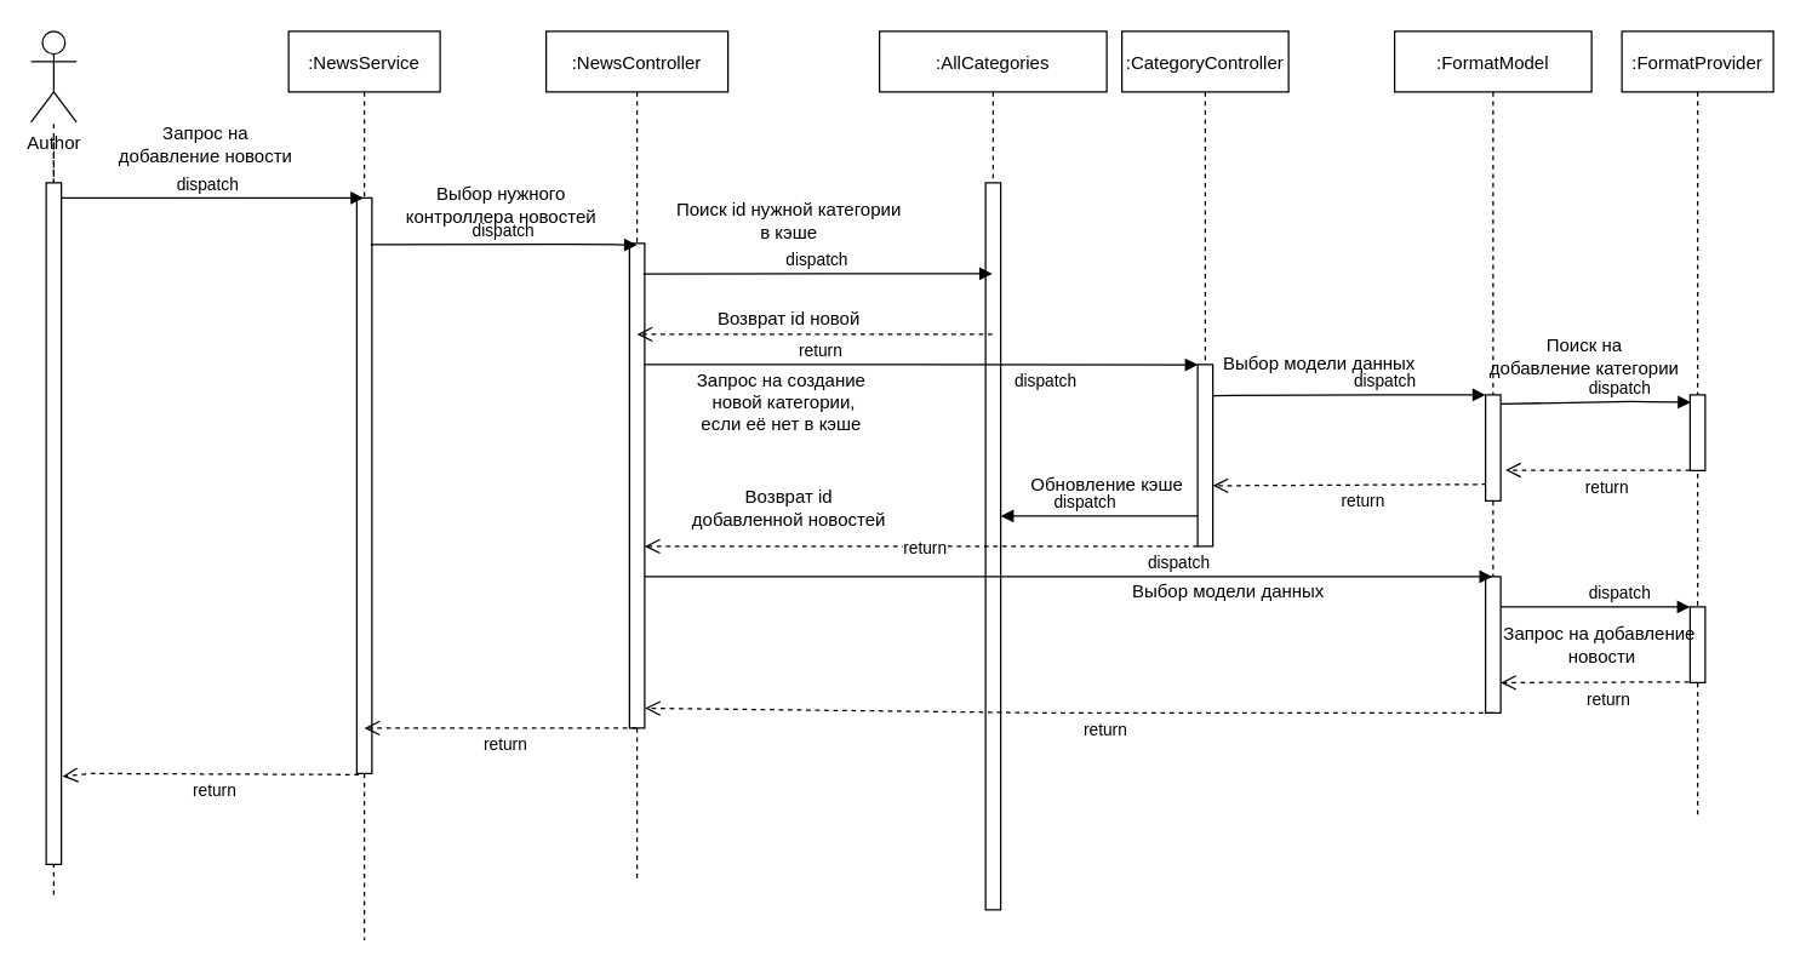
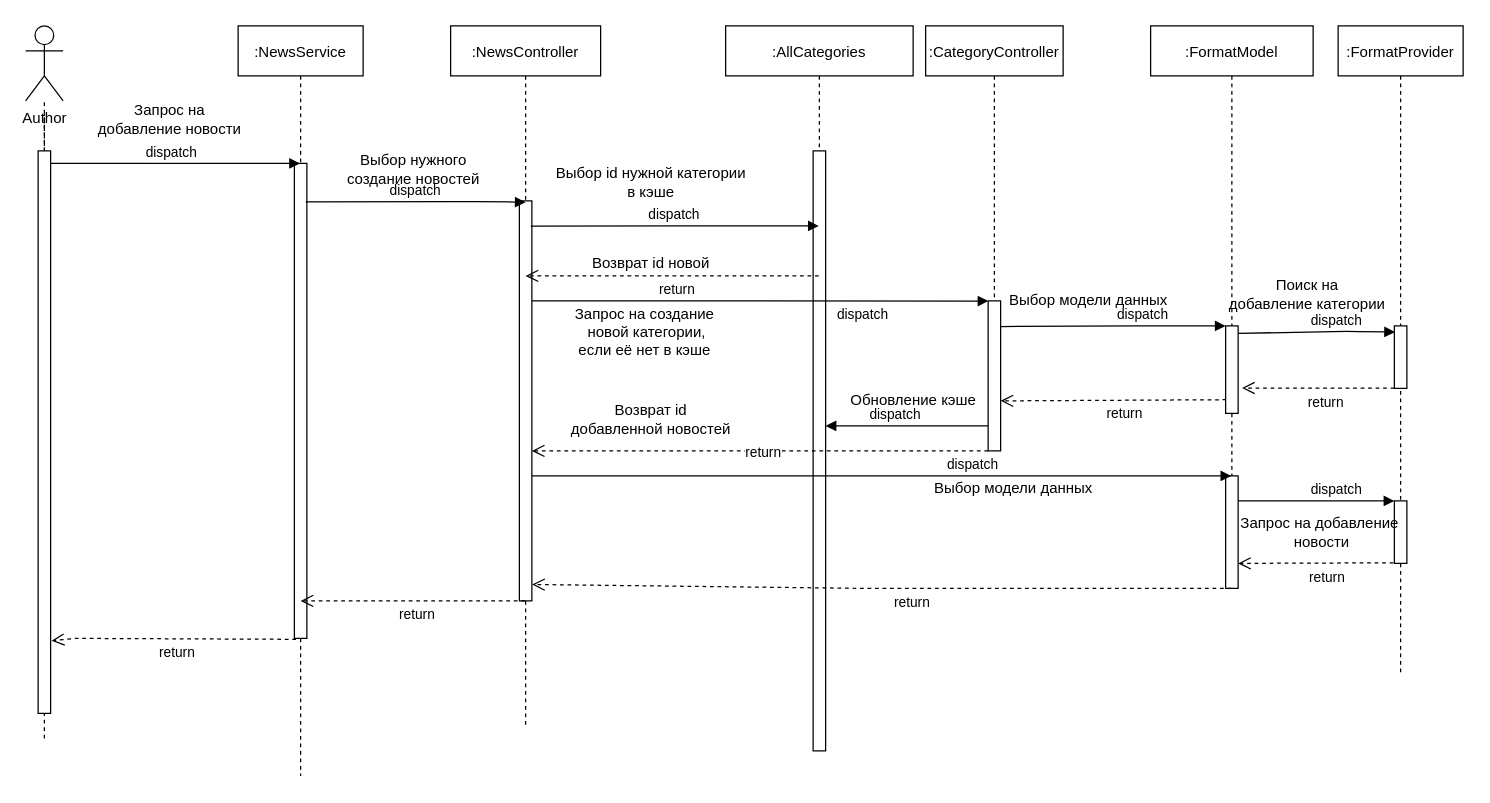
  <mxCell id="0" />
  <mxCell id="1" parent="0" />
  <mxCell id="2" value="" style="endArrow=none;dashed=1;html=1;rounded=0;startArrow=none;" edge="1" parent="1" source="18"><mxGeometry width="50" height="50" relative="1" as="geometry"><mxPoint x="35" y="310" as="sourcePoint" /><mxPoint x="35" y="80" as="targetPoint" /><Array as="points" /></mxGeometry></mxCell>
  <mxCell id="3" value=":NewsService" style="shape=umlLifeline;perimeter=lifelinePerimeter;container=1;collapsible=0;recursiveResize=0;rounded=0;shadow=0;strokeWidth=1;" parent="1" vertex="1"><mxGeometry x="190" y="20" width="100" height="600" as="geometry" /></mxCell>
  <mxCell id="4" value="" style="points=[];perimeter=orthogonalPerimeter;rounded=0;shadow=0;strokeWidth=1;" parent="3" vertex="1"><mxGeometry x="45" y="110" width="10" height="380" as="geometry" /></mxCell>
  <mxCell id="5" value=":CategoryController" style="shape=umlLifeline;perimeter=lifelinePerimeter;container=1;collapsible=0;recursiveResize=0;rounded=0;shadow=0;strokeWidth=1;" parent="1" vertex="1"><mxGeometry x="740" y="20" width="110" height="330" as="geometry" /></mxCell>
  <mxCell id="6" value="" style="points=[];perimeter=orthogonalPerimeter;rounded=0;shadow=0;strokeWidth=1;" parent="5" vertex="1"><mxGeometry x="50" y="220" width="10" height="120" as="geometry" /></mxCell>
  <mxCell id="7" value="dispatch" style="verticalAlign=bottom;endArrow=block;shadow=0;strokeWidth=1;" edge="1" parent="5" target="11"><mxGeometry x="0.263" relative="1" as="geometry"><mxPoint x="60.0" y="240.5" as="sourcePoint" /><mxPoint x="340" y="240" as="targetPoint" /><Array as="points"><mxPoint x="180.89" y="240" /></Array><mxPoint as="offset" /></mxGeometry></mxCell>
  <mxCell id="8" value="return" style="html=1;verticalAlign=bottom;endArrow=open;dashed=1;endSize=8;rounded=0;exitX=0.059;exitY=0.844;exitDx=0;exitDy=0;exitPerimeter=0;" edge="1" parent="5" source="11"><mxGeometry x="-0.091" y="20" relative="1" as="geometry"><mxPoint x="205.0" y="300" as="sourcePoint" /><mxPoint x="60" y="300" as="targetPoint" /><mxPoint as="offset" /></mxGeometry></mxCell>
  <mxCell id="9" value="Author" style="shape=umlActor;verticalLabelPosition=bottom;verticalAlign=top;html=1;" vertex="1" parent="1"><mxGeometry x="20" y="20" width="30" height="60" as="geometry" /></mxCell>
  <mxCell id="10" value=":FormatModel" style="shape=umlLifeline;perimeter=lifelinePerimeter;container=1;collapsible=0;recursiveResize=0;rounded=0;shadow=0;strokeWidth=1;" vertex="1" parent="1"><mxGeometry x="920" y="20" width="130" height="450" as="geometry" /></mxCell>
  <mxCell id="11" value="" style="points=[];perimeter=orthogonalPerimeter;rounded=0;shadow=0;strokeWidth=1;" vertex="1" parent="10"><mxGeometry x="60" y="240" width="10" height="70" as="geometry" /></mxCell>
  <mxCell id="12" value="" style="points=[];perimeter=orthogonalPerimeter;rounded=0;shadow=0;strokeWidth=1;" vertex="1" parent="10"><mxGeometry x="60" y="360" width="10" height="90" as="geometry" /></mxCell>
  <mxCell id="13" value="Поиск на &lt;br&gt;добавление категории" style="text;html=1;align=center;verticalAlign=middle;resizable=0;points=[];autosize=1;strokeColor=none;fillColor=none;" vertex="1" parent="10"><mxGeometry x="55" y="200" width="140" height="30" as="geometry" /></mxCell>
  <mxCell id="14" value="return" style="html=1;verticalAlign=bottom;endArrow=open;dashed=1;endSize=8;rounded=0;exitX=0.502;exitY=0.826;exitDx=0;exitDy=0;exitPerimeter=0;" edge="1" parent="10" source="26"><mxGeometry x="-0.091" y="20" relative="1" as="geometry"><mxPoint x="245.0" y="430" as="sourcePoint" /><mxPoint x="70" y="430" as="targetPoint" /><mxPoint as="offset" /></mxGeometry></mxCell>
  <mxCell id="15" value="dispatch" style="verticalAlign=bottom;endArrow=block;shadow=0;strokeWidth=1;" edge="1" parent="1" target="3"><mxGeometry relative="1" as="geometry"><mxPoint x="35" y="130" as="sourcePoint" /><mxPoint x="160" y="110" as="targetPoint" /><Array as="points"><mxPoint x="170" y="130" /></Array></mxGeometry></mxCell>
  <mxCell id="16" value="Запрос на &lt;br&gt;добавление новости" style="text;html=1;align=center;verticalAlign=middle;resizable=0;points=[];autosize=1;strokeColor=none;fillColor=none;" vertex="1" parent="1"><mxGeometry x="70" y="80" width="130" height="30" as="geometry" /></mxCell>
  <mxCell id="17" value="" style="endArrow=none;dashed=1;html=1;rounded=0;" edge="1" parent="1" target="18"><mxGeometry width="50" height="50" relative="1" as="geometry"><mxPoint x="35" y="590" as="sourcePoint" /><mxPoint x="35" y="80" as="targetPoint" /><Array as="points"><mxPoint x="35" y="90" /></Array></mxGeometry></mxCell>
  <mxCell id="18" value="" style="points=[];perimeter=orthogonalPerimeter;rounded=0;shadow=0;strokeWidth=1;" vertex="1" parent="1"><mxGeometry x="30" y="120" width="10" height="450" as="geometry" /></mxCell>
  <mxCell id="19" value=":NewsController" style="shape=umlLifeline;perimeter=lifelinePerimeter;container=1;collapsible=0;recursiveResize=0;rounded=0;shadow=0;strokeWidth=1;" vertex="1" parent="1"><mxGeometry x="360" y="20" width="120" height="560" as="geometry" /></mxCell>
  <mxCell id="20" value="" style="points=[];perimeter=orthogonalPerimeter;rounded=0;shadow=0;strokeWidth=1;" vertex="1" parent="19"><mxGeometry x="55" y="140" width="10" height="320" as="geometry" /></mxCell>
  <mxCell id="21" value=":AllCategories" style="shape=umlLifeline;perimeter=lifelinePerimeter;container=1;collapsible=0;recursiveResize=0;rounded=0;shadow=0;strokeWidth=1;" vertex="1" parent="1"><mxGeometry x="580" y="20" width="150" height="580" as="geometry" /></mxCell>
  <mxCell id="22" value="" style="points=[];perimeter=orthogonalPerimeter;rounded=0;shadow=0;strokeWidth=1;" vertex="1" parent="21"><mxGeometry x="70" y="100" width="10" height="480" as="geometry" /></mxCell>
  <mxCell id="23" value="Обновление кэше" style="text;html=1;align=center;verticalAlign=middle;resizable=0;points=[];autosize=1;strokeColor=none;fillColor=none;" vertex="1" parent="21"><mxGeometry x="90" y="290" width="120" height="20" as="geometry" /></mxCell>
  <mxCell id="24" value="dispatch" style="verticalAlign=bottom;endArrow=block;shadow=0;strokeWidth=1;exitX=0.911;exitY=0.081;exitDx=0;exitDy=0;exitPerimeter=0;" edge="1" parent="1" source="4"><mxGeometry relative="1" as="geometry"><mxPoint x="250" y="161" as="sourcePoint" /><mxPoint x="420" y="161" as="targetPoint" /><Array as="points"><mxPoint x="370.89" y="160.5" /></Array></mxGeometry></mxCell>
  <mxCell id="25" value="return" style="html=1;verticalAlign=bottom;endArrow=open;dashed=1;endSize=8;rounded=0;" edge="1" parent="1" source="21"><mxGeometry x="-0.03" y="20" relative="1" as="geometry"><mxPoint x="390" y="210" as="sourcePoint" /><mxPoint x="420" y="220" as="targetPoint" /><Array as="points"><mxPoint x="480" y="220" /></Array><mxPoint as="offset" /></mxGeometry></mxCell>
  <mxCell id="26" value=":FormatProvider" style="shape=umlLifeline;perimeter=lifelinePerimeter;container=1;collapsible=0;recursiveResize=0;rounded=0;shadow=0;strokeWidth=1;" vertex="1" parent="1"><mxGeometry x="1070" y="20" width="100" height="520" as="geometry" /></mxCell>
  <mxCell id="27" value="" style="points=[];perimeter=orthogonalPerimeter;rounded=0;shadow=0;strokeWidth=1;" vertex="1" parent="26"><mxGeometry x="45" y="240" width="10" height="50" as="geometry" /></mxCell>
  <mxCell id="28" value="" style="points=[];perimeter=orthogonalPerimeter;rounded=0;shadow=0;strokeWidth=1;" vertex="1" parent="26"><mxGeometry x="45" y="380" width="10" height="50" as="geometry" /></mxCell>
  <mxCell id="29" value="Выбор модели данных" style="text;html=1;align=center;verticalAlign=middle;resizable=0;points=[];autosize=1;strokeColor=none;fillColor=none;" vertex="1" parent="1"><mxGeometry x="800" y="230" width="140" height="20" as="geometry" /></mxCell>
  <mxCell id="30" value="return" style="html=1;verticalAlign=bottom;endArrow=open;dashed=1;endSize=8;rounded=0;entryX=1.314;entryY=0.71;entryDx=0;entryDy=0;entryPerimeter=0;" edge="1" parent="1" source="27" target="11"><mxGeometry x="-0.091" y="20" relative="1" as="geometry"><mxPoint x="1129.83" y="310" as="sourcePoint" /><mxPoint x="950" y="310" as="targetPoint" /><mxPoint as="offset" /></mxGeometry></mxCell>
  <mxCell id="31" value="Возврат id &lt;br&gt;добавленной новостей" style="text;html=1;align=center;verticalAlign=middle;resizable=0;points=[];autosize=1;strokeColor=none;fillColor=none;" vertex="1" parent="1"><mxGeometry x="445" y="320" width="150" height="30" as="geometry" /></mxCell>
  <mxCell id="32" value="dispatch" style="verticalAlign=bottom;endArrow=block;shadow=0;strokeWidth=1;entryX=0.022;entryY=0.001;entryDx=0;entryDy=0;entryPerimeter=0;" edge="1" parent="1" source="20" target="6"><mxGeometry x="0.452" y="-20" relative="1" as="geometry"><mxPoint x="430" y="240" as="sourcePoint" /><mxPoint x="590" y="190.5" as="targetPoint" /><Array as="points"><mxPoint x="541" y="240" /></Array><mxPoint as="offset" /></mxGeometry></mxCell>
- <mxCell id="33" value="Поиск id нужной категории &lt;br&gt;в кэше" style="text;html=1;align=center;verticalAlign=middle;resizable=0;points=[];autosize=1;strokeColor=none;fillColor=none;" vertex="1" parent="1"><mxGeometry x="440" y="130" width="160" height="30" as="geometry" /></mxCell>
- <mxCell id="34" value="Выбор нужного &lt;br&gt;контроллера новостей" style="text;html=1;align=center;verticalAlign=middle;resizable=0;points=[];autosize=1;strokeColor=none;fillColor=none;" vertex="1" parent="1"><mxGeometry x="260" y="120" width="140" height="30" as="geometry" /></mxCell>
+ <mxCell id="33" value="Выбор id нужной категории &lt;br&gt;в кэше" style="text;html=1;align=center;verticalAlign=middle;resizable=0;points=[];autosize=1;strokeColor=none;fillColor=none;" vertex="1" parent="1"><mxGeometry x="440" y="130" width="160" height="30" as="geometry" /></mxCell>
+ <mxCell id="34" value="Выбор нужного &lt;br&gt;создание новостей" style="text;html=1;align=center;verticalAlign=middle;resizable=0;points=[];autosize=1;strokeColor=none;fillColor=none;" vertex="1" parent="1"><mxGeometry x="260" y="120" width="140" height="30" as="geometry" /></mxCell>
  <mxCell id="35" value="Возврат id новой" style="text;html=1;align=center;verticalAlign=middle;resizable=0;points=[];autosize=1;strokeColor=none;fillColor=none;" vertex="1" parent="1"><mxGeometry x="455" y="200" width="130" height="20" as="geometry" /></mxCell>
  <mxCell id="36" value="Запрос на создание&lt;br&gt;&amp;nbsp;новой категории,&lt;br&gt;если её нет в кэше" style="text;html=1;align=center;verticalAlign=middle;resizable=0;points=[];autosize=1;strokeColor=none;fillColor=none;" vertex="1" parent="1"><mxGeometry x="450" y="240" width="130" height="50" as="geometry" /></mxCell>
  <mxCell id="37" value="return" style="html=1;verticalAlign=bottom;endArrow=open;dashed=1;endSize=8;rounded=0;" edge="1" parent="1" source="6" target="20"><mxGeometry x="-0.014" y="10" relative="1" as="geometry"><mxPoint x="790" y="340" as="sourcePoint" /><mxPoint x="420" y="340" as="targetPoint" /><mxPoint as="offset" /><Array as="points"><mxPoint x="550" y="360" /></Array></mxGeometry></mxCell>
  <mxCell id="38" value="Выбор модели данных" style="text;html=1;align=center;verticalAlign=middle;resizable=0;points=[];autosize=1;strokeColor=none;fillColor=none;" vertex="1" parent="1"><mxGeometry x="740" y="380" width="140" height="20" as="geometry" /></mxCell>
  <mxCell id="39" value="dispatch" style="verticalAlign=bottom;endArrow=block;shadow=0;strokeWidth=1;" edge="1" parent="1" source="20" target="10"><mxGeometry x="0.263" relative="1" as="geometry"><mxPoint x="650" y="380.5" as="sourcePoint" /><mxPoint x="815" y="380" as="targetPoint" /><Array as="points"><mxPoint x="770.89" y="380" /></Array><mxPoint as="offset" /></mxGeometry></mxCell>
  <mxCell id="40" value="dispatch" style="verticalAlign=bottom;endArrow=block;shadow=0;strokeWidth=1;" edge="1" parent="1"><mxGeometry x="0.263" relative="1" as="geometry"><mxPoint x="990" y="400" as="sourcePoint" /><mxPoint x="1115" y="400" as="targetPoint" /><Array as="points"><mxPoint x="1070.89" y="400" /></Array><mxPoint as="offset" /></mxGeometry></mxCell>
  <mxCell id="41" value="return" style="html=1;verticalAlign=bottom;endArrow=open;dashed=1;endSize=8;rounded=0;entryX=1.022;entryY=0.959;entryDx=0;entryDy=0;entryPerimeter=0;" edge="1" parent="1" source="10" target="20"><mxGeometry x="-0.086" y="20" relative="1" as="geometry"><mxPoint x="810" y="470" as="sourcePoint" /><mxPoint x="430" y="470" as="targetPoint" /><mxPoint as="offset" /><Array as="points"><mxPoint x="690" y="470" /></Array></mxGeometry></mxCell>
  <mxCell id="42" value="return" style="html=1;verticalAlign=bottom;endArrow=open;dashed=1;endSize=8;rounded=0;" edge="1" parent="1"><mxGeometry x="-0.03" y="20" relative="1" as="geometry"><mxPoint x="419.5" y="480" as="sourcePoint" /><mxPoint x="240" y="480" as="targetPoint" /><Array as="points"><mxPoint x="250" y="480" /></Array><mxPoint as="offset" /></mxGeometry></mxCell>
  <mxCell id="43" value="return" style="html=1;verticalAlign=bottom;endArrow=open;dashed=1;endSize=8;rounded=0;entryX=1.078;entryY=0.871;entryDx=0;entryDy=0;entryPerimeter=0;exitX=0.133;exitY=1.002;exitDx=0;exitDy=0;exitPerimeter=0;" edge="1" parent="1" source="4" target="18"><mxGeometry x="-0.03" y="20" relative="1" as="geometry"><mxPoint x="229.5" y="510" as="sourcePoint" /><mxPoint x="50" y="510" as="targetPoint" /><Array as="points"><mxPoint x="60" y="510" /></Array><mxPoint as="offset" /></mxGeometry></mxCell>
  <mxCell id="44" value="dispatch" style="verticalAlign=bottom;endArrow=block;shadow=0;strokeWidth=1;exitX=0.911;exitY=0.081;exitDx=0;exitDy=0;exitPerimeter=0;" edge="1" parent="1" target="21"><mxGeometry relative="1" as="geometry"><mxPoint x="424.11" y="180.28" as="sourcePoint" /><mxPoint x="600" y="180.5" as="targetPoint" /><Array as="points"><mxPoint x="550.89" y="180" /></Array></mxGeometry></mxCell>
  <mxCell id="45" value="dispatch" style="verticalAlign=bottom;endArrow=block;shadow=0;strokeWidth=1;entryX=0.049;entryY=0.1;entryDx=0;entryDy=0;entryPerimeter=0;" edge="1" parent="1" target="27"><mxGeometry x="0.263" relative="1" as="geometry"><mxPoint x="990" y="266" as="sourcePoint" /><mxPoint x="1100" y="264.41" as="targetPoint" /><Array as="points"><mxPoint x="1075.89" y="264.41" /></Array><mxPoint as="offset" /></mxGeometry></mxCell>
  <mxCell id="46" value="Запрос на добавление&lt;br&gt;&amp;nbsp;новости" style="text;html=1;align=center;verticalAlign=middle;resizable=0;points=[];autosize=1;strokeColor=none;fillColor=none;" vertex="1" parent="1"><mxGeometry x="985" y="410" width="140" height="30" as="geometry" /></mxCell>
  <mxCell id="47" value="dispatch" style="verticalAlign=bottom;endArrow=block;shadow=0;strokeWidth=1;" edge="1" parent="1" source="6"><mxGeometry x="0.143" relative="1" as="geometry"><mxPoint x="780" y="350" as="sourcePoint" /><mxPoint x="660" y="340" as="targetPoint" /><Array as="points"><mxPoint x="720" y="340" /></Array><mxPoint as="offset" /></mxGeometry></mxCell>
